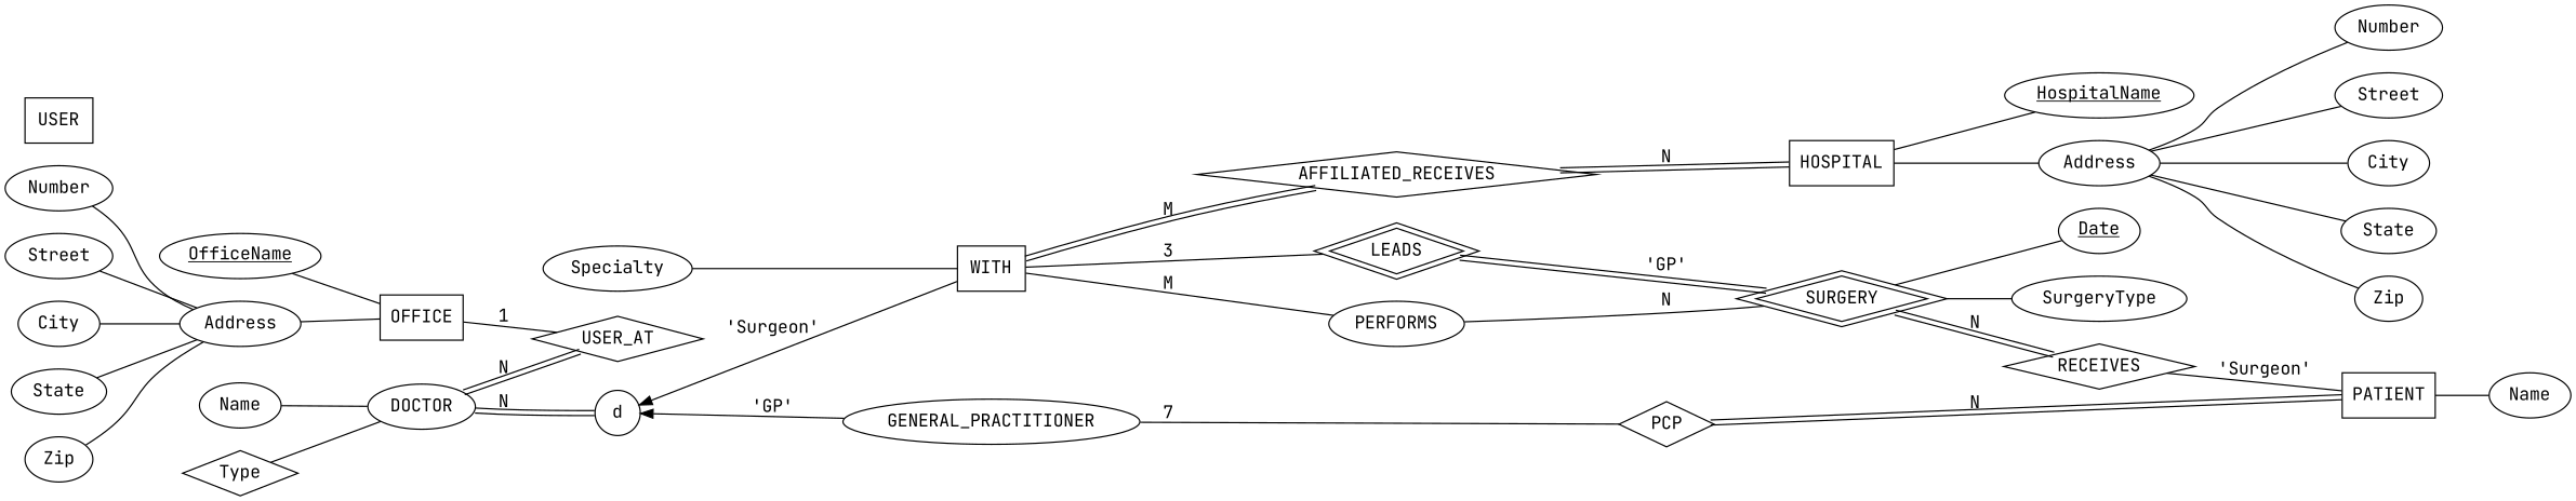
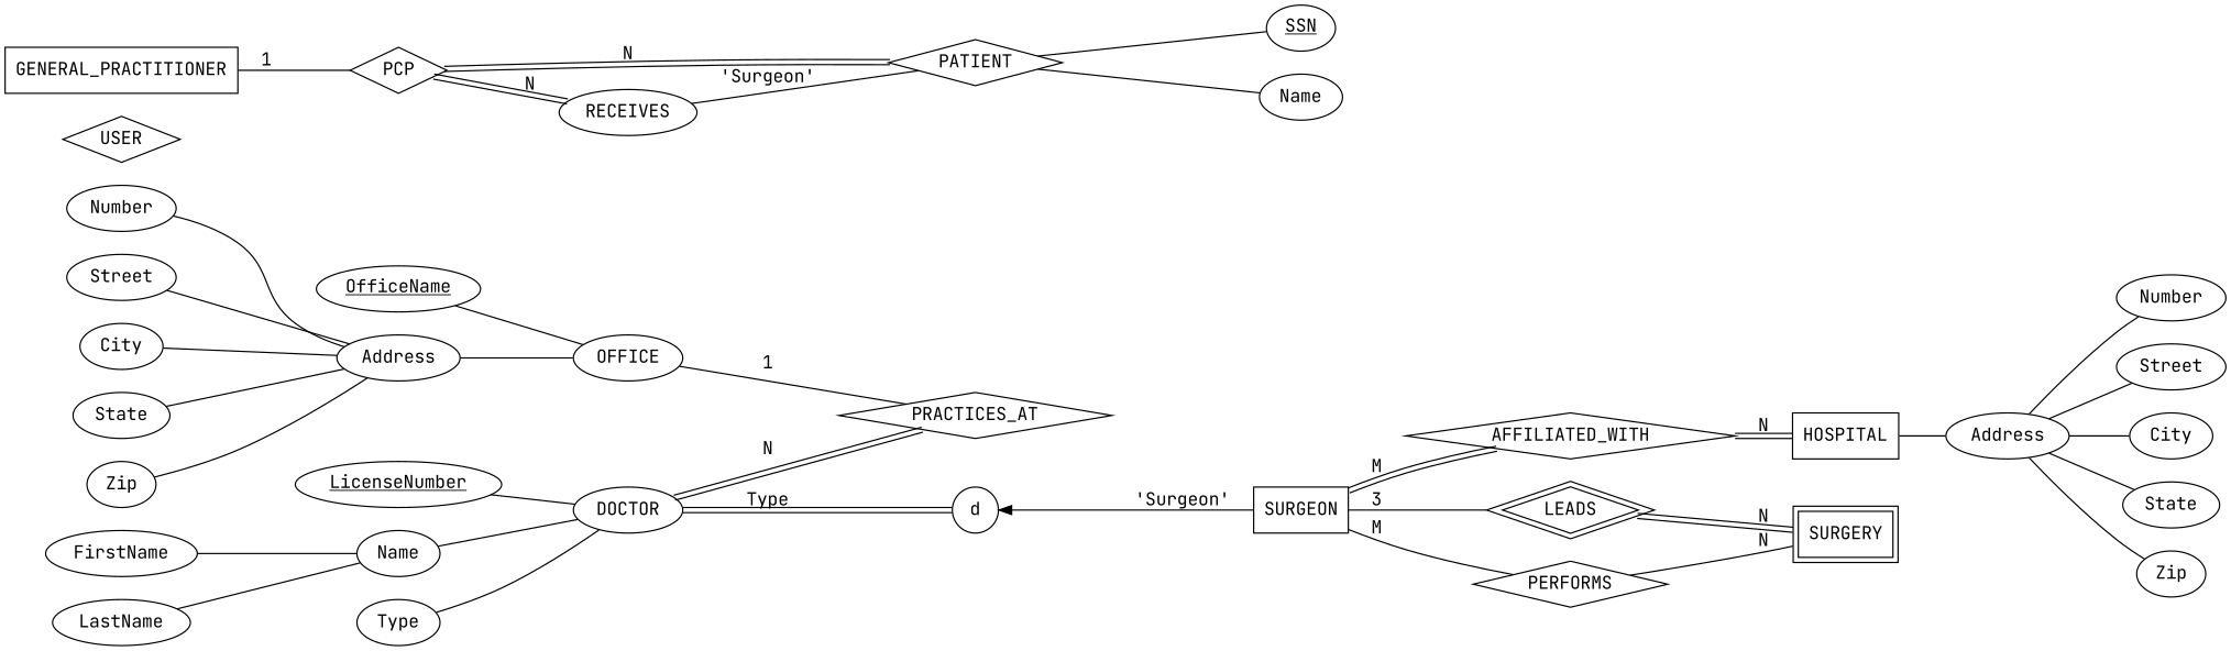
  graph {
    fontname="JetBrains Mono"
    rankdir=LR
    node [fontname="JetBrains Mono" shape=ellipse peripheries=1]
    edge [fontname="JetBrains Mono"]
    DOCTOR [peripheries=""]
-   OFFICE [shape=box]
+   OFFICE
    n3 [label=d shape=circle]
-   PRACTICES_AT [shape=diamond label=USER_AT]
-   USER [shape=box peripheries=""]
+   PRACTICES_AT [shape=diamond]
+   USER [shape=diamond peripheries=""]
+   n6 [label=<<u>LicenseNumber</u>> peripheries=""]
    Name [peripheries=""]
-   Type [shape=diamond peripheries=""]
-   SURGEON [shape=box label=WITH peripheries=""]
-   GENERAL_PRACTITIONER [peripheries=""]
-   AFFILIATED_WITH [shape=diamond label=AFFILIATED_RECEIVES]
+   FirstName [peripheries=""]
+   LastName [peripheries=""]
+   Type [peripheries=""]
+   SURGEON [shape=box peripheries=""]
+   GENERAL_PRACTITIONER [shape=box peripheries=""]
+   AFFILIATED_WITH [shape=diamond]
    LEADS [peripheries=2 shape=diamond style=solid]
-   PERFORMS [style=solid]
+   PERFORMS [shape=diamond style=solid]
    HOSPITAL [shape=box]
-   SURGERY [peripheries=2 shape=diamond]
+   SURGERY [peripheries=2 shape=box]
    PCP [shape=diamond style=solid]
-   PATIENT [shape=box style=solid]
-   Specialty
+   PATIENT [shape=diamond style=solid]
    n21 [label=<<u>OfficeName</u>>]
    Address
    Number
    Street
    City
    State
    Zip
-   n28 [label=<<u>HospitalName</u>>]
    n29 [label=Address]
    n30 [label=Number]
    n31 [label=Street]
    n32 [label=City]
    n33 [label=State]
    n34 [label=Zip]
-   n35 [label=<<u>Date</u>> style=solid]
-   SurgeryType [style=solid]
-   RECEIVES [shape=diamond style=solid]
+   RECEIVES [style=solid]
+   n38 [label=<<u>SSN</u>> style=solid]
    n39 [label=Name style=solid]
    subgraph sub_1 {
      rank=same
      DOCTOR
      OFFICE
    }
-   DOCTOR -- n3 [color="black:invis:black" label=N]
+   DOCTOR -- n3 [color="black:invis:black" label=Type]
    DOCTOR -- PRACTICES_AT [color="black:invis:black" label=N]
    n3 -- SURGEON [arrowhead=empty dir=back label="'Surgeon'"]
-   n3 -- GENERAL_PRACTITIONER [arrowhead=empty dir=back label="'GP'"]
    PRACTICES_AT -- OFFICE [label=1]
+   n6 -- DOCTOR
    Name -- DOCTOR
+   FirstName -- Name
+   LastName -- Name
    Type -- DOCTOR
    SURGEON -- AFFILIATED_WITH [color="black:invis:black" label=M]
    SURGEON -- LEADS [label=3]
    SURGEON -- PERFORMS [label=M]
-   GENERAL_PRACTITIONER -- PCP [label=7]
+   GENERAL_PRACTITIONER -- PCP [label=1]
    AFFILIATED_WITH -- HOSPITAL [color="black:invis:black" label=N]
-   LEADS -- SURGERY [color="black:invis:black" label="'GP'"]
+   LEADS -- SURGERY [color="black:invis:black" label=N]
    PERFORMS -- SURGERY [label=N]
-   HOSPITAL -- n28
    HOSPITAL -- n29
-   SURGERY -- n35 [style=solid]
-   SURGERY -- SurgeryType [style=solid]
-   SURGERY -- RECEIVES [color="black:invis:black" label=N]
+   PCP -- RECEIVES [color="black:invis:black" label=N]
    PCP -- PATIENT [color="black:invis:black" label=N]
+   PATIENT -- n38
    PATIENT -- n39
-   Specialty -- SURGEON
    n21 -- OFFICE
    Address -- OFFICE
    Number -- Address
    Street -- Address
    City -- Address
    State -- Address
    Zip -- Address
    n29 -- n30
    n29 -- n31
    n29 -- n32
    n29 -- n33
    n29 -- n34
    RECEIVES -- PATIENT [label="'Surgeon'"]
  }
